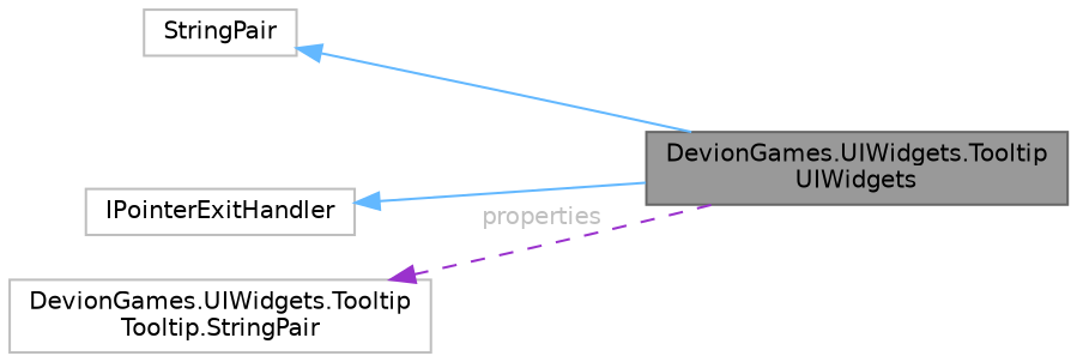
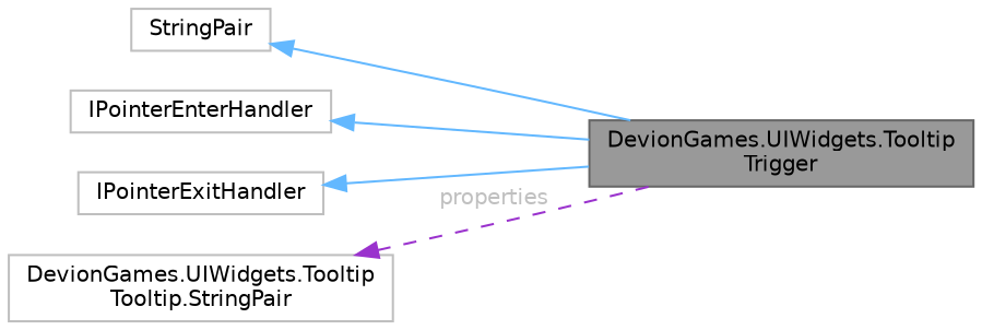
  digraph {
    rankdir=LR
    node [color=grey75 fillcolor=white fontname=Helvetica fontsize=10 shape=box style=filled]
    edge [color=steelblue1 dir=back fontname=Helvetica fontsize=10 labelfontname=Helvetica labelfontsize=10 style=solid]
-   n1 [color=gray40 fillcolor=grey60 fontcolor=black height=0.2 label="DevionGames.UIWidgets.Tooltip\lUIWidgets" width=0.4]
+   n1 [color=gray40 fillcolor=grey60 fontcolor=black height=0.2 label="DevionGames.UIWidgets.Tooltip\lTrigger" width=0.4]
    n2 [height=0.2 label=StringPair width=0.4]
+   n3 [height=0.2 label=IPointerEnterHandler width=0.4]
    n4 [height=0.2 label=IPointerExitHandler width=0.4]
    n5 [height=0.2 label="DevionGames.UIWidgets.Tooltip\lTooltip.StringPair" width=0.4]
    n2 -> n1
+   n3 -> n1
    n4 -> n1
    n5 -> n1 [color=darkorchid3 fontcolor=grey label=" properties" style=dashed]
  }
